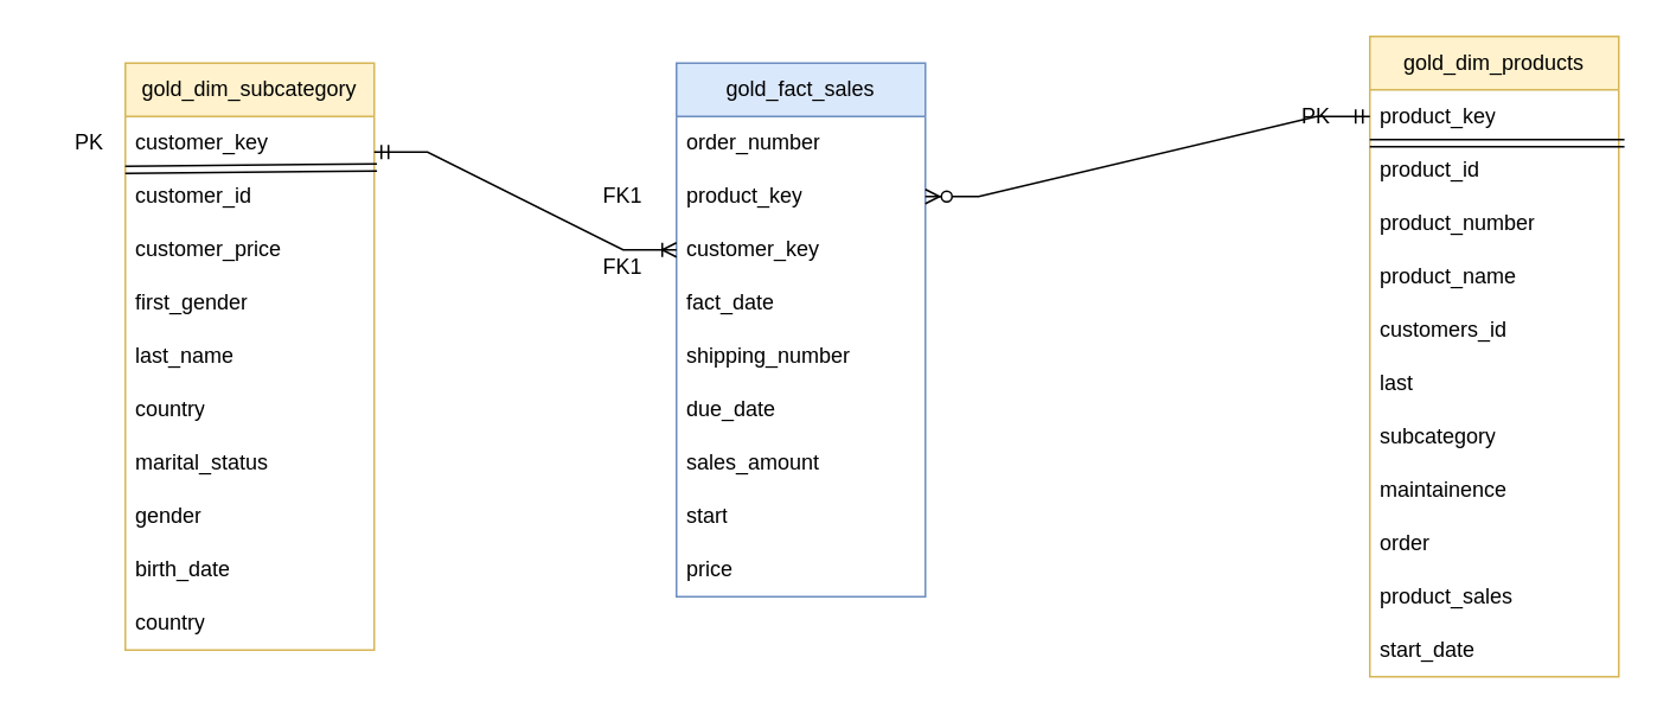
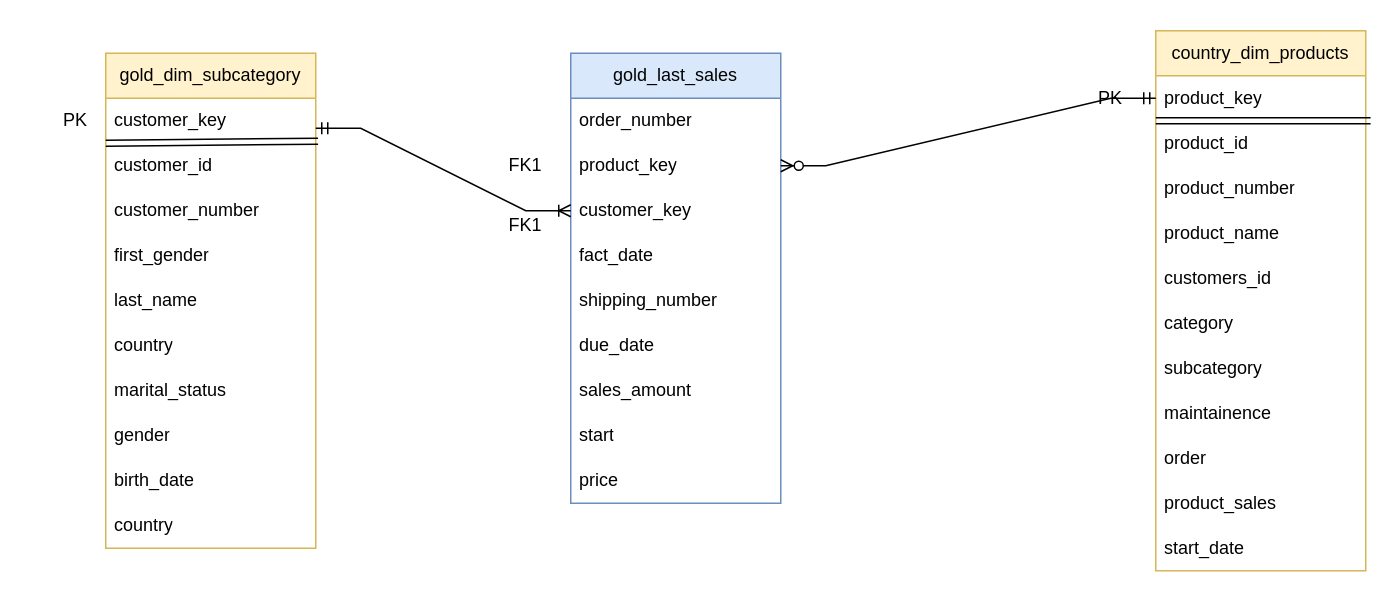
  <mxCell id="0" />
  <mxCell id="1" parent="0" />
  <mxCell id="2" value="gold_dim_subcategory" style="swimlane;fontStyle=0;childLayout=stackLayout;horizontal=1;startSize=30;horizontalStack=0;resizeParent=1;resizeParentMax=0;resizeLast=0;collapsible=1;marginBottom=0;whiteSpace=wrap;html=1;fillColor=#fff2cc;strokeColor=#d6b656;" parent="1" vertex="1"><mxGeometry x="70" y="35" width="140" height="330" as="geometry" /></mxCell>
  <mxCell id="3" value="customer_key" style="text;strokeColor=none;fillColor=none;align=left;verticalAlign=middle;spacingLeft=4;spacingRight=4;overflow=hidden;points=[[0,0.5],[1,0.5]];portConstraint=eastwest;rotatable=0;whiteSpace=wrap;html=1;" parent="2" vertex="1"><mxGeometry y="30" width="140" height="30" as="geometry" /></mxCell>
  <mxCell id="4" value="" style="shape=link;html=1;rounded=0;entryX=1.011;entryY=-0.047;entryDx=0;entryDy=0;entryPerimeter=0;" parent="2" target="5" edge="1"><mxGeometry width="100" relative="1" as="geometry"><mxPoint y="60" as="sourcePoint" /><mxPoint x="100" y="60" as="targetPoint" /></mxGeometry></mxCell>
  <mxCell id="5" value="customer_id&amp;nbsp;" style="text;strokeColor=none;fillColor=none;align=left;verticalAlign=middle;spacingLeft=4;spacingRight=4;overflow=hidden;points=[[0,0.5],[1,0.5]];portConstraint=eastwest;rotatable=0;whiteSpace=wrap;html=1;" parent="2" vertex="1"><mxGeometry y="60" width="140" height="30" as="geometry" /></mxCell>
- <mxCell id="6" value="customer_price" style="text;strokeColor=none;fillColor=none;align=left;verticalAlign=middle;spacingLeft=4;spacingRight=4;overflow=hidden;points=[[0,0.5],[1,0.5]];portConstraint=eastwest;rotatable=0;whiteSpace=wrap;html=1;" parent="2" vertex="1"><mxGeometry y="90" width="140" height="30" as="geometry" /></mxCell>
+ <mxCell id="6" value="customer_number" style="text;strokeColor=none;fillColor=none;align=left;verticalAlign=middle;spacingLeft=4;spacingRight=4;overflow=hidden;points=[[0,0.5],[1,0.5]];portConstraint=eastwest;rotatable=0;whiteSpace=wrap;html=1;" parent="2" vertex="1"><mxGeometry y="90" width="140" height="30" as="geometry" /></mxCell>
  <mxCell id="7" value="first_gender" style="text;strokeColor=none;fillColor=none;align=left;verticalAlign=middle;spacingLeft=4;spacingRight=4;overflow=hidden;points=[[0,0.5],[1,0.5]];portConstraint=eastwest;rotatable=0;whiteSpace=wrap;html=1;" parent="2" vertex="1"><mxGeometry y="120" width="140" height="30" as="geometry" /></mxCell>
  <mxCell id="8" value="last_name" style="text;strokeColor=none;fillColor=none;align=left;verticalAlign=middle;spacingLeft=4;spacingRight=4;overflow=hidden;points=[[0,0.5],[1,0.5]];portConstraint=eastwest;rotatable=0;whiteSpace=wrap;html=1;" parent="2" vertex="1"><mxGeometry y="150" width="140" height="30" as="geometry" /></mxCell>
  <mxCell id="9" value="country" style="text;strokeColor=none;fillColor=none;align=left;verticalAlign=middle;spacingLeft=4;spacingRight=4;overflow=hidden;points=[[0,0.5],[1,0.5]];portConstraint=eastwest;rotatable=0;whiteSpace=wrap;html=1;" parent="2" vertex="1"><mxGeometry y="180" width="140" height="30" as="geometry" /></mxCell>
  <mxCell id="10" value="marital_status" style="text;strokeColor=none;fillColor=none;align=left;verticalAlign=middle;spacingLeft=4;spacingRight=4;overflow=hidden;points=[[0,0.5],[1,0.5]];portConstraint=eastwest;rotatable=0;whiteSpace=wrap;html=1;" parent="2" vertex="1"><mxGeometry y="210" width="140" height="30" as="geometry" /></mxCell>
  <mxCell id="11" value="gender" style="text;strokeColor=none;fillColor=none;align=left;verticalAlign=middle;spacingLeft=4;spacingRight=4;overflow=hidden;points=[[0,0.5],[1,0.5]];portConstraint=eastwest;rotatable=0;whiteSpace=wrap;html=1;" parent="2" vertex="1"><mxGeometry y="240" width="140" height="30" as="geometry" /></mxCell>
  <mxCell id="12" value="birth_date" style="text;strokeColor=none;fillColor=none;align=left;verticalAlign=middle;spacingLeft=4;spacingRight=4;overflow=hidden;points=[[0,0.5],[1,0.5]];portConstraint=eastwest;rotatable=0;whiteSpace=wrap;html=1;" parent="2" vertex="1"><mxGeometry y="270" width="140" height="30" as="geometry" /></mxCell>
  <mxCell id="13" value="country" style="text;strokeColor=none;fillColor=none;align=left;verticalAlign=middle;spacingLeft=4;spacingRight=4;overflow=hidden;points=[[0,0.5],[1,0.5]];portConstraint=eastwest;rotatable=0;whiteSpace=wrap;html=1;" parent="2" vertex="1"><mxGeometry y="300" width="140" height="30" as="geometry" /></mxCell>
- <mxCell id="14" value="gold_fact_sales" style="swimlane;fontStyle=0;childLayout=stackLayout;horizontal=1;startSize=30;horizontalStack=0;resizeParent=1;resizeParentMax=0;resizeLast=0;collapsible=1;marginBottom=0;whiteSpace=wrap;html=1;fillColor=#dae8fc;strokeColor=#6c8ebf;" parent="1" vertex="1"><mxGeometry x="380" y="35" width="140" height="300" as="geometry" /></mxCell>
+ <mxCell id="14" value="gold_last_sales" style="swimlane;fontStyle=0;childLayout=stackLayout;horizontal=1;startSize=30;horizontalStack=0;resizeParent=1;resizeParentMax=0;resizeLast=0;collapsible=1;marginBottom=0;whiteSpace=wrap;html=1;fillColor=#dae8fc;strokeColor=#6c8ebf;" parent="1" vertex="1"><mxGeometry x="380" y="35" width="140" height="300" as="geometry" /></mxCell>
  <mxCell id="15" value="order_number" style="text;strokeColor=none;fillColor=none;align=left;verticalAlign=middle;spacingLeft=4;spacingRight=4;overflow=hidden;points=[[0,0.5],[1,0.5]];portConstraint=eastwest;rotatable=0;whiteSpace=wrap;html=1;" parent="14" vertex="1"><mxGeometry y="30" width="140" height="30" as="geometry" /></mxCell>
  <mxCell id="16" value="product_key" style="text;strokeColor=none;fillColor=none;align=left;verticalAlign=middle;spacingLeft=4;spacingRight=4;overflow=hidden;points=[[0,0.5],[1,0.5]];portConstraint=eastwest;rotatable=0;whiteSpace=wrap;html=1;" parent="14" vertex="1"><mxGeometry y="60" width="140" height="30" as="geometry" /></mxCell>
  <mxCell id="17" value="customer_key" style="text;strokeColor=none;fillColor=none;align=left;verticalAlign=middle;spacingLeft=4;spacingRight=4;overflow=hidden;points=[[0,0.5],[1,0.5]];portConstraint=eastwest;rotatable=0;whiteSpace=wrap;html=1;" parent="14" vertex="1"><mxGeometry y="90" width="140" height="30" as="geometry" /></mxCell>
  <mxCell id="18" value="fact_date" style="text;strokeColor=none;fillColor=none;align=left;verticalAlign=middle;spacingLeft=4;spacingRight=4;overflow=hidden;points=[[0,0.5],[1,0.5]];portConstraint=eastwest;rotatable=0;whiteSpace=wrap;html=1;" parent="14" vertex="1"><mxGeometry y="120" width="140" height="30" as="geometry" /></mxCell>
  <mxCell id="19" value="shipping_number" style="text;strokeColor=none;fillColor=none;align=left;verticalAlign=middle;spacingLeft=4;spacingRight=4;overflow=hidden;points=[[0,0.5],[1,0.5]];portConstraint=eastwest;rotatable=0;whiteSpace=wrap;html=1;" parent="14" vertex="1"><mxGeometry y="150" width="140" height="30" as="geometry" /></mxCell>
  <mxCell id="20" value="due_date" style="text;strokeColor=none;fillColor=none;align=left;verticalAlign=middle;spacingLeft=4;spacingRight=4;overflow=hidden;points=[[0,0.5],[1,0.5]];portConstraint=eastwest;rotatable=0;whiteSpace=wrap;html=1;" parent="14" vertex="1"><mxGeometry y="180" width="140" height="30" as="geometry" /></mxCell>
  <mxCell id="21" value="sales_amount" style="text;strokeColor=none;fillColor=none;align=left;verticalAlign=middle;spacingLeft=4;spacingRight=4;overflow=hidden;points=[[0,0.5],[1,0.5]];portConstraint=eastwest;rotatable=0;whiteSpace=wrap;html=1;" parent="14" vertex="1"><mxGeometry y="210" width="140" height="30" as="geometry" /></mxCell>
  <mxCell id="22" value="start" style="text;strokeColor=none;fillColor=none;align=left;verticalAlign=middle;spacingLeft=4;spacingRight=4;overflow=hidden;points=[[0,0.5],[1,0.5]];portConstraint=eastwest;rotatable=0;whiteSpace=wrap;html=1;" parent="14" vertex="1"><mxGeometry y="240" width="140" height="30" as="geometry" /></mxCell>
  <mxCell id="23" value="price" style="text;strokeColor=none;fillColor=none;align=left;verticalAlign=middle;spacingLeft=4;spacingRight=4;overflow=hidden;points=[[0,0.5],[1,0.5]];portConstraint=eastwest;rotatable=0;whiteSpace=wrap;html=1;" parent="14" vertex="1"><mxGeometry y="270" width="140" height="30" as="geometry" /></mxCell>
- <mxCell id="24" value="gold_dim_products" style="swimlane;fontStyle=0;childLayout=stackLayout;horizontal=1;startSize=30;horizontalStack=0;resizeParent=1;resizeParentMax=0;resizeLast=0;collapsible=1;marginBottom=0;whiteSpace=wrap;html=1;fillColor=#fff2cc;strokeColor=#d6b656;" parent="1" vertex="1"><mxGeometry x="770" y="20" width="140" height="360" as="geometry" /></mxCell>
+ <mxCell id="24" value="country_dim_products" style="swimlane;fontStyle=0;childLayout=stackLayout;horizontal=1;startSize=30;horizontalStack=0;resizeParent=1;resizeParentMax=0;resizeLast=0;collapsible=1;marginBottom=0;whiteSpace=wrap;html=1;fillColor=#fff2cc;strokeColor=#d6b656;" parent="1" vertex="1"><mxGeometry x="770" y="20" width="140" height="360" as="geometry" /></mxCell>
  <mxCell id="25" value="product_key" style="text;strokeColor=none;fillColor=none;align=left;verticalAlign=middle;spacingLeft=4;spacingRight=4;overflow=hidden;points=[[0,0.5],[1,0.5]];portConstraint=eastwest;rotatable=0;whiteSpace=wrap;html=1;" parent="24" vertex="1"><mxGeometry y="30" width="140" height="30" as="geometry" /></mxCell>
  <mxCell id="26" value="" style="shape=link;html=1;rounded=0;entryX=1.023;entryY=0;entryDx=0;entryDy=0;entryPerimeter=0;" parent="24" target="27" edge="1"><mxGeometry width="100" relative="1" as="geometry"><mxPoint y="60" as="sourcePoint" /><mxPoint x="100" y="60" as="targetPoint" /></mxGeometry></mxCell>
  <mxCell id="27" value="product_id" style="text;strokeColor=none;fillColor=none;align=left;verticalAlign=middle;spacingLeft=4;spacingRight=4;overflow=hidden;points=[[0,0.5],[1,0.5]];portConstraint=eastwest;rotatable=0;whiteSpace=wrap;html=1;" parent="24" vertex="1"><mxGeometry y="60" width="140" height="30" as="geometry" /></mxCell>
  <mxCell id="28" value="product_number" style="text;strokeColor=none;fillColor=none;align=left;verticalAlign=middle;spacingLeft=4;spacingRight=4;overflow=hidden;points=[[0,0.5],[1,0.5]];portConstraint=eastwest;rotatable=0;whiteSpace=wrap;html=1;" parent="24" vertex="1"><mxGeometry y="90" width="140" height="30" as="geometry" /></mxCell>
  <mxCell id="29" value="product_name" style="text;strokeColor=none;fillColor=none;align=left;verticalAlign=middle;spacingLeft=4;spacingRight=4;overflow=hidden;points=[[0,0.5],[1,0.5]];portConstraint=eastwest;rotatable=0;whiteSpace=wrap;html=1;" parent="24" vertex="1"><mxGeometry y="120" width="140" height="30" as="geometry" /></mxCell>
  <mxCell id="30" value="customers_id" style="text;strokeColor=none;fillColor=none;align=left;verticalAlign=middle;spacingLeft=4;spacingRight=4;overflow=hidden;points=[[0,0.5],[1,0.5]];portConstraint=eastwest;rotatable=0;whiteSpace=wrap;html=1;" parent="24" vertex="1"><mxGeometry y="150" width="140" height="30" as="geometry" /></mxCell>
- <mxCell id="31" value="last" style="text;strokeColor=none;fillColor=none;align=left;verticalAlign=middle;spacingLeft=4;spacingRight=4;overflow=hidden;points=[[0,0.5],[1,0.5]];portConstraint=eastwest;rotatable=0;whiteSpace=wrap;html=1;" parent="24" vertex="1"><mxGeometry y="180" width="140" height="30" as="geometry" /></mxCell>
+ <mxCell id="31" value="category" style="text;strokeColor=none;fillColor=none;align=left;verticalAlign=middle;spacingLeft=4;spacingRight=4;overflow=hidden;points=[[0,0.5],[1,0.5]];portConstraint=eastwest;rotatable=0;whiteSpace=wrap;html=1;" parent="24" vertex="1"><mxGeometry y="180" width="140" height="30" as="geometry" /></mxCell>
  <mxCell id="32" value="subcategory" style="text;strokeColor=none;fillColor=none;align=left;verticalAlign=middle;spacingLeft=4;spacingRight=4;overflow=hidden;points=[[0,0.5],[1,0.5]];portConstraint=eastwest;rotatable=0;whiteSpace=wrap;html=1;" parent="24" vertex="1"><mxGeometry y="210" width="140" height="30" as="geometry" /></mxCell>
  <mxCell id="33" value="maintainence" style="text;strokeColor=none;fillColor=none;align=left;verticalAlign=middle;spacingLeft=4;spacingRight=4;overflow=hidden;points=[[0,0.5],[1,0.5]];portConstraint=eastwest;rotatable=0;whiteSpace=wrap;html=1;" parent="24" vertex="1"><mxGeometry y="240" width="140" height="30" as="geometry" /></mxCell>
  <mxCell id="34" value="order" style="text;strokeColor=none;fillColor=none;align=left;verticalAlign=middle;spacingLeft=4;spacingRight=4;overflow=hidden;points=[[0,0.5],[1,0.5]];portConstraint=eastwest;rotatable=0;whiteSpace=wrap;html=1;" parent="24" vertex="1"><mxGeometry y="270" width="140" height="30" as="geometry" /></mxCell>
  <mxCell id="35" value="product_sales" style="text;strokeColor=none;fillColor=none;align=left;verticalAlign=middle;spacingLeft=4;spacingRight=4;overflow=hidden;points=[[0,0.5],[1,0.5]];portConstraint=eastwest;rotatable=0;whiteSpace=wrap;html=1;" parent="24" vertex="1"><mxGeometry y="300" width="140" height="30" as="geometry" /></mxCell>
  <mxCell id="36" value="start_date" style="text;strokeColor=none;fillColor=none;align=left;verticalAlign=middle;spacingLeft=4;spacingRight=4;overflow=hidden;points=[[0,0.5],[1,0.5]];portConstraint=eastwest;rotatable=0;whiteSpace=wrap;html=1;" parent="24" vertex="1"><mxGeometry y="330" width="140" height="30" as="geometry" /></mxCell>
  <mxCell id="37" value="PK" style="text;html=1;align=center;verticalAlign=middle;whiteSpace=wrap;rounded=0;" parent="1" vertex="1"><mxGeometry x="710" y="50" width="60" height="30" as="geometry" /></mxCell>
  <mxCell id="38" value="PK" style="text;html=1;align=center;verticalAlign=middle;whiteSpace=wrap;rounded=0;" parent="1" vertex="1"><mxGeometry x="20" y="65" width="60" height="30" as="geometry" /></mxCell>
  <mxCell id="39" value="FK1" style="text;html=1;align=center;verticalAlign=middle;whiteSpace=wrap;rounded=0;" parent="1" vertex="1"><mxGeometry x="320" y="95" width="60" height="30" as="geometry" /></mxCell>
  <mxCell id="40" value="FK1" style="text;html=1;align=center;verticalAlign=middle;whiteSpace=wrap;rounded=0;" parent="1" vertex="1"><mxGeometry x="320" y="135" width="60" height="30" as="geometry" /></mxCell>
  <mxCell id="41" value="" style="edgeStyle=entityRelationEdgeStyle;fontSize=12;html=1;endArrow=ERoneToMany;startArrow=ERmandOne;rounded=0;entryX=0;entryY=0.5;entryDx=0;entryDy=0;" parent="1" target="17" edge="1"><mxGeometry width="100" height="100" relative="1" as="geometry"><mxPoint x="210" y="85" as="sourcePoint" /><mxPoint x="310" y="-15" as="targetPoint" /></mxGeometry></mxCell>
  <mxCell id="42" value="" style="edgeStyle=entityRelationEdgeStyle;fontSize=12;html=1;endArrow=ERzeroToMany;startArrow=ERmandOne;rounded=0;exitX=1;exitY=0.5;exitDx=0;exitDy=0;entryX=1;entryY=0.5;entryDx=0;entryDy=0;" parent="1" source="37" target="16" edge="1"><mxGeometry width="100" height="100" relative="1" as="geometry"><mxPoint x="590" y="115" as="sourcePoint" /><mxPoint x="690" y="15" as="targetPoint" /></mxGeometry></mxCell>
